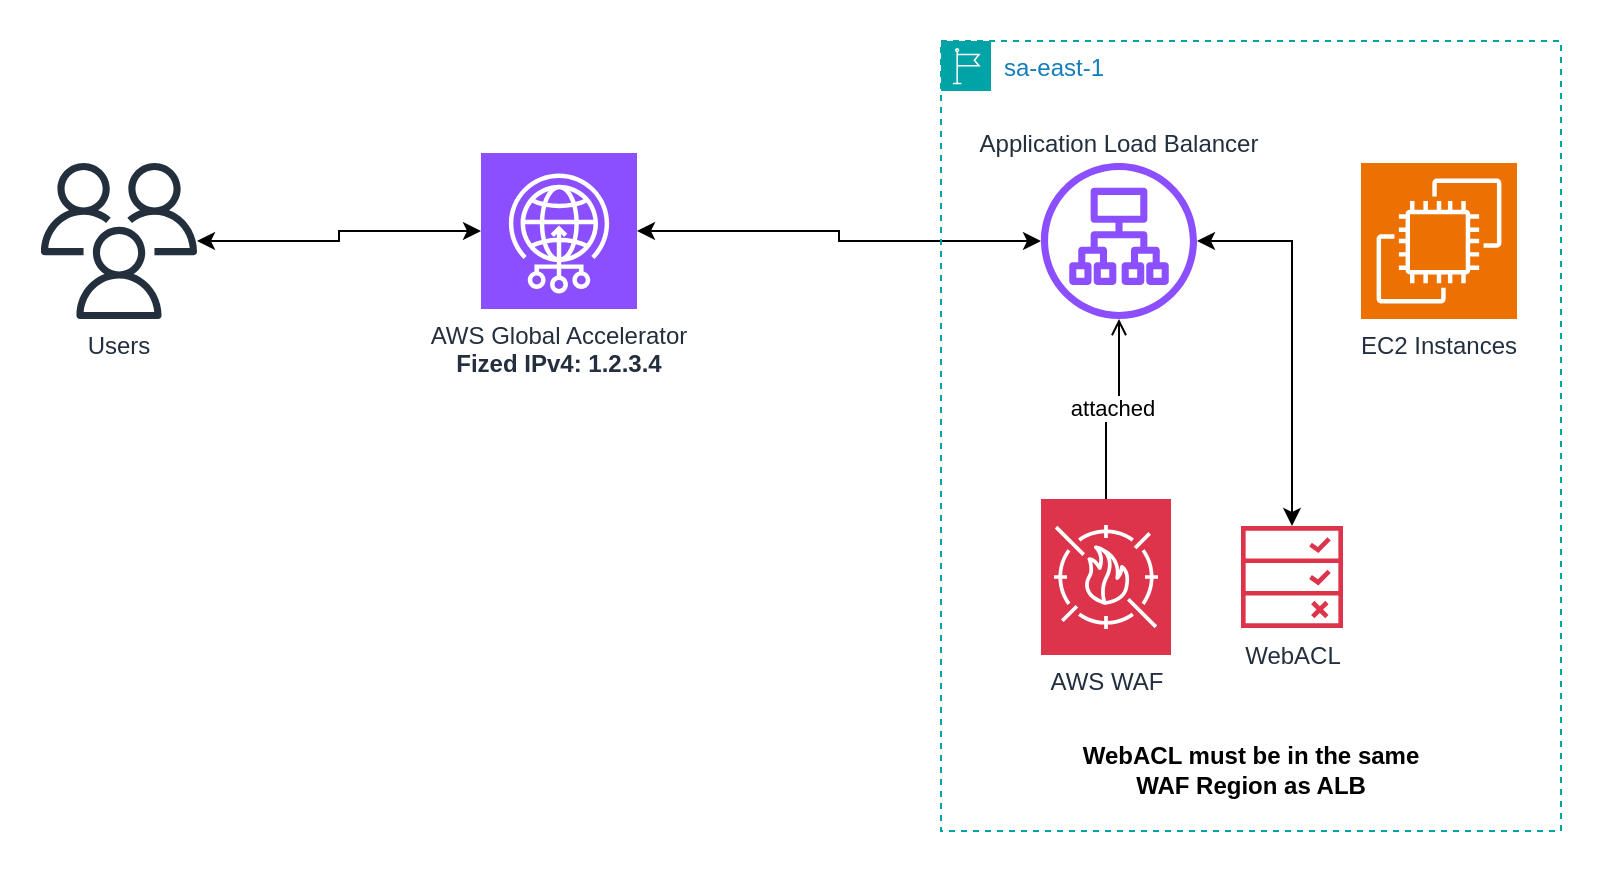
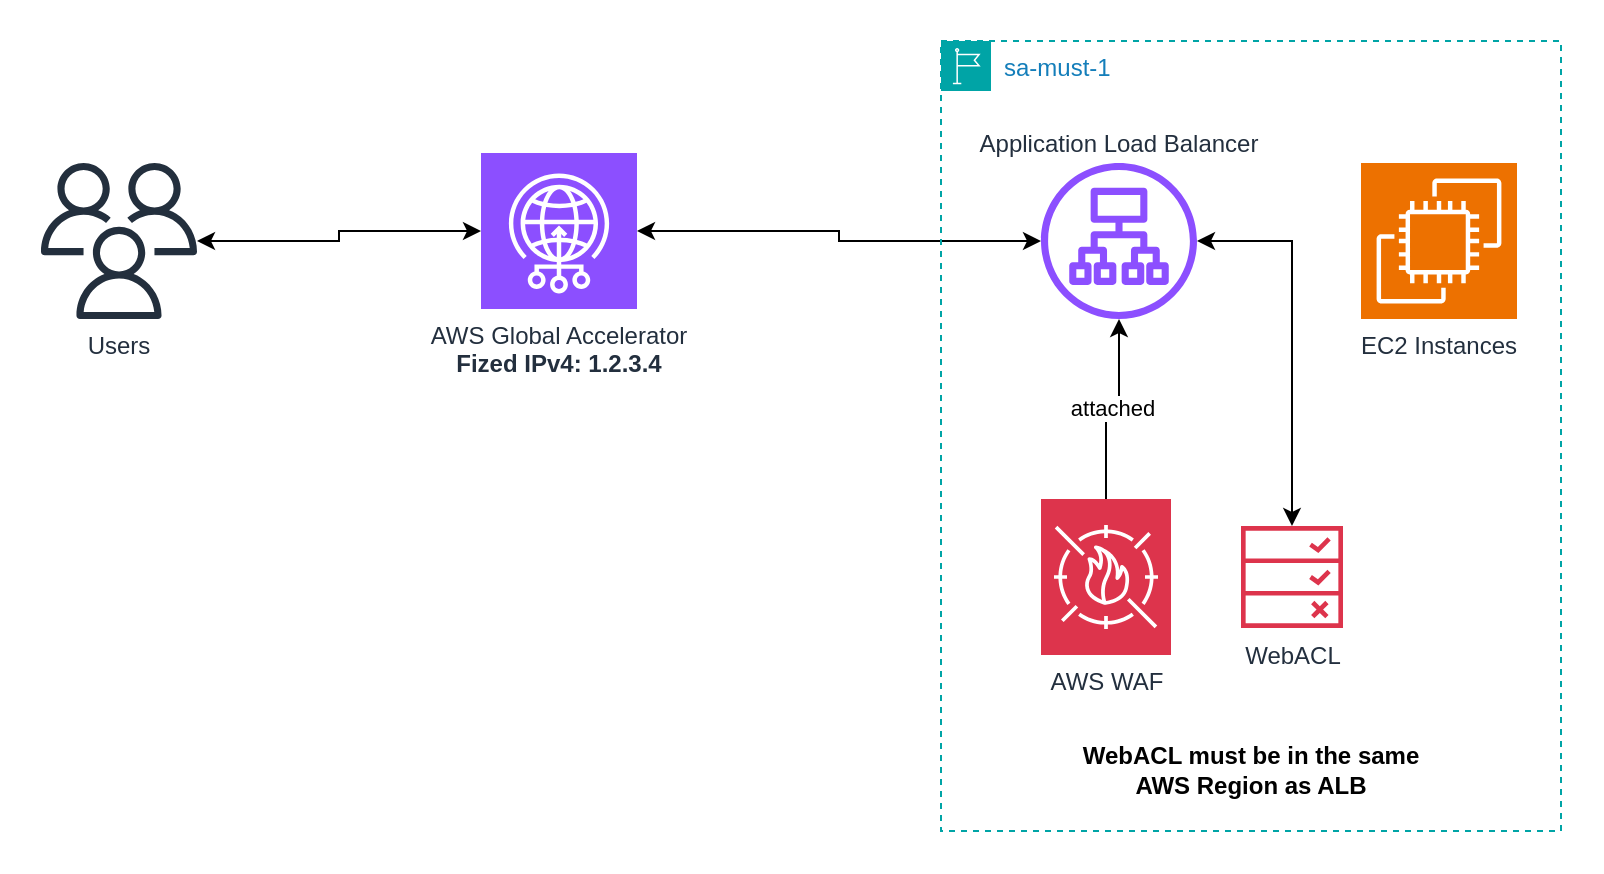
  <mxCell id="0" />
  <mxCell id="1" parent="0" />
  <mxCell id="2" style="edgeStyle=orthogonalEdgeStyle;rounded=0;orthogonalLoop=1;jettySize=auto;html=1;startArrow=classic;startFill=1;" edge="1" parent="1" source="3" target="6"><mxGeometry relative="1" as="geometry"><mxPoint x="482" y="120" as="targetPoint" /></mxGeometry></mxCell>
  <mxCell id="3" value="AWS Global Accelerator&lt;div&gt;&lt;b&gt;Fized IPv4: 1.2.3.4&lt;/b&gt;&lt;/div&gt;" style="sketch=0;points=[[0,0,0],[0.25,0,0],[0.5,0,0],[0.75,0,0],[1,0,0],[0,1,0],[0.25,1,0],[0.5,1,0],[0.75,1,0],[1,1,0],[0,0.25,0],[0,0.5,0],[0,0.75,0],[1,0.25,0],[1,0.5,0],[1,0.75,0]];outlineConnect=0;fontColor=#232F3E;fillColor=#8C4FFF;strokeColor=#ffffff;dashed=0;verticalLabelPosition=bottom;verticalAlign=top;align=center;html=1;fontSize=12;fontStyle=0;aspect=fixed;shape=mxgraph.aws4.resourceIcon;resIcon=mxgraph.aws4.global_accelerator;" vertex="1" parent="1"><mxGeometry x="240" y="76" width="78" height="78" as="geometry" /></mxCell>
- <mxCell id="4" value="sa-east-1" style="points=[[0,0],[0.25,0],[0.5,0],[0.75,0],[1,0],[1,0.25],[1,0.5],[1,0.75],[1,1],[0.75,1],[0.5,1],[0.25,1],[0,1],[0,0.75],[0,0.5],[0,0.25]];outlineConnect=0;gradientColor=none;html=1;whiteSpace=wrap;fontSize=12;fontStyle=0;container=1;pointerEvents=0;collapsible=0;recursiveResize=0;shape=mxgraph.aws4.group;grIcon=mxgraph.aws4.group_region;strokeColor=#00A4A6;fillColor=none;verticalAlign=top;align=left;spacingLeft=30;fontColor=#147EBA;dashed=1;" vertex="1" parent="1"><mxGeometry x="470" y="20" width="310" height="395" as="geometry" /></mxCell>
- <mxCell id="5" value="attached" style="edgeStyle=orthogonalEdgeStyle;rounded=0;orthogonalLoop=1;jettySize=auto;html=1;endArrow=open;" edge="1" parent="4" source="9" target="6"><mxGeometry relative="1" as="geometry" /></mxCell>
+ <mxCell id="4" value="sa-must-1" style="points=[[0,0],[0.25,0],[0.5,0],[0.75,0],[1,0],[1,0.25],[1,0.5],[1,0.75],[1,1],[0.75,1],[0.5,1],[0.25,1],[0,1],[0,0.75],[0,0.5],[0,0.25]];outlineConnect=0;gradientColor=none;html=1;whiteSpace=wrap;fontSize=12;fontStyle=0;container=1;pointerEvents=0;collapsible=0;recursiveResize=0;shape=mxgraph.aws4.group;grIcon=mxgraph.aws4.group_region;strokeColor=#00A4A6;fillColor=none;verticalAlign=top;align=left;spacingLeft=30;fontColor=#147EBA;dashed=1;" vertex="1" parent="1"><mxGeometry x="470" y="20" width="310" height="395" as="geometry" /></mxCell>
+ <mxCell id="5" value="attached" style="edgeStyle=orthogonalEdgeStyle;rounded=0;orthogonalLoop=1;jettySize=auto;html=1;" edge="1" parent="4" source="9" target="6"><mxGeometry relative="1" as="geometry" /></mxCell>
  <mxCell id="6" value="Application Load Balancer" style="sketch=0;outlineConnect=0;fontColor=#232F3E;gradientColor=none;fillColor=#8C4FFF;strokeColor=none;dashed=0;verticalLabelPosition=top;verticalAlign=bottom;align=center;html=1;fontSize=12;fontStyle=0;aspect=fixed;pointerEvents=1;shape=mxgraph.aws4.application_load_balancer;labelPosition=center;" vertex="1" parent="4"><mxGeometry x="50" y="61" width="78" height="78" as="geometry" /></mxCell>
  <mxCell id="7" value="EC2 Instances" style="sketch=0;points=[[0,0,0],[0.25,0,0],[0.5,0,0],[0.75,0,0],[1,0,0],[0,1,0],[0.25,1,0],[0.5,1,0],[0.75,1,0],[1,1,0],[0,0.25,0],[0,0.5,0],[0,0.75,0],[1,0.25,0],[1,0.5,0],[1,0.75,0]];outlineConnect=0;fontColor=#232F3E;fillColor=#ED7100;strokeColor=#ffffff;dashed=0;verticalLabelPosition=bottom;verticalAlign=top;align=center;html=1;fontSize=12;fontStyle=0;aspect=fixed;shape=mxgraph.aws4.resourceIcon;resIcon=mxgraph.aws4.ec2;" vertex="1" parent="4"><mxGeometry x="210" y="61" width="78" height="78" as="geometry" /></mxCell>
  <mxCell id="8" style="edgeStyle=orthogonalEdgeStyle;rounded=0;orthogonalLoop=1;jettySize=auto;html=1;startArrow=classic;startFill=1;" edge="1" parent="4" source="6" target="10"><mxGeometry relative="1" as="geometry" /></mxCell>
  <mxCell id="9" value="AWS WAF" style="sketch=0;points=[[0,0,0],[0.25,0,0],[0.5,0,0],[0.75,0,0],[1,0,0],[0,1,0],[0.25,1,0],[0.5,1,0],[0.75,1,0],[1,1,0],[0,0.25,0],[0,0.5,0],[0,0.75,0],[1,0.25,0],[1,0.5,0],[1,0.75,0]];outlineConnect=0;fontColor=#232F3E;fillColor=#DD344C;strokeColor=#ffffff;dashed=0;verticalLabelPosition=bottom;verticalAlign=top;align=center;html=1;fontSize=12;fontStyle=0;aspect=fixed;shape=mxgraph.aws4.resourceIcon;resIcon=mxgraph.aws4.waf;" vertex="1" parent="4"><mxGeometry x="50" y="229" width="65" height="78" as="geometry" /></mxCell>
  <mxCell id="10" value="WebACL" style="sketch=0;outlineConnect=0;fontColor=#232F3E;gradientColor=none;fillColor=#DD344C;strokeColor=none;dashed=0;verticalLabelPosition=bottom;verticalAlign=top;align=center;html=1;fontSize=12;fontStyle=0;aspect=fixed;pointerEvents=1;shape=mxgraph.aws4.waf_rule;" vertex="1" parent="4"><mxGeometry x="150" y="242.5" width="51" height="51" as="geometry" /></mxCell>
- <mxCell id="11" value="WebACL must be in the same&lt;div&gt;WAF Region as ALB&lt;/div&gt;" style="text;html=1;align=center;verticalAlign=middle;resizable=0;points=[];autosize=1;strokeColor=none;fillColor=none;fontStyle=1" vertex="1" parent="4"><mxGeometry x="65" y="345" width="180" height="40" as="geometry" /></mxCell>
+ <mxCell id="11" value="WebACL must be in the same&lt;div&gt;AWS Region as ALB&lt;/div&gt;" style="text;html=1;align=center;verticalAlign=middle;resizable=0;points=[];autosize=1;strokeColor=none;fillColor=none;fontStyle=1" vertex="1" parent="4"><mxGeometry x="65" y="345" width="180" height="40" as="geometry" /></mxCell>
  <mxCell id="12" style="edgeStyle=orthogonalEdgeStyle;rounded=0;orthogonalLoop=1;jettySize=auto;html=1;startArrow=classic;startFill=1;" edge="1" parent="1" source="13" target="3"><mxGeometry relative="1" as="geometry" /></mxCell>
  <mxCell id="13" value="Users" style="sketch=0;outlineConnect=0;fontColor=#232F3E;gradientColor=none;fillColor=#232F3D;strokeColor=none;dashed=0;verticalLabelPosition=bottom;verticalAlign=top;align=center;html=1;fontSize=12;fontStyle=0;aspect=fixed;pointerEvents=1;shape=mxgraph.aws4.users;" vertex="1" parent="1"><mxGeometry x="20" y="81" width="78" height="78" as="geometry" /></mxCell>
